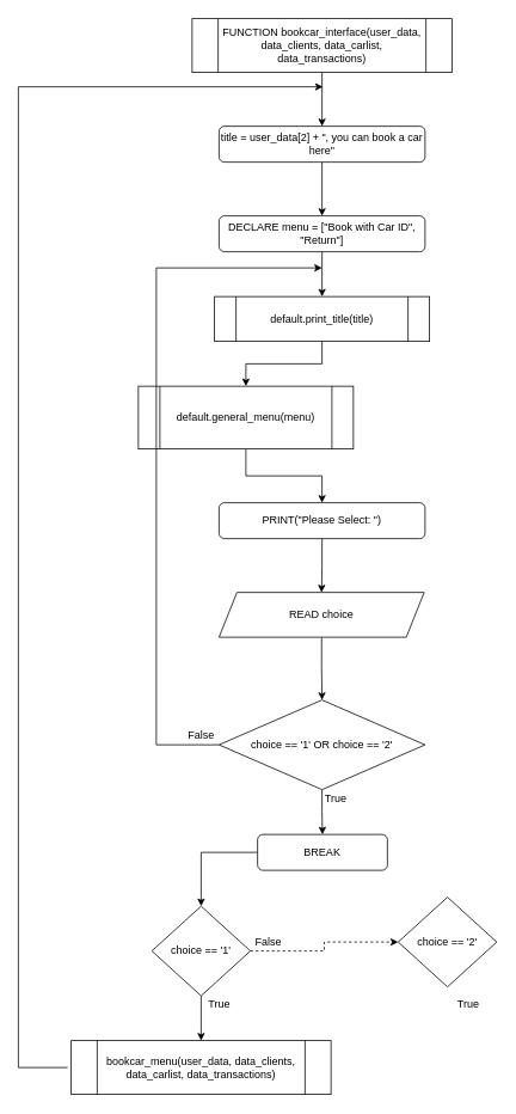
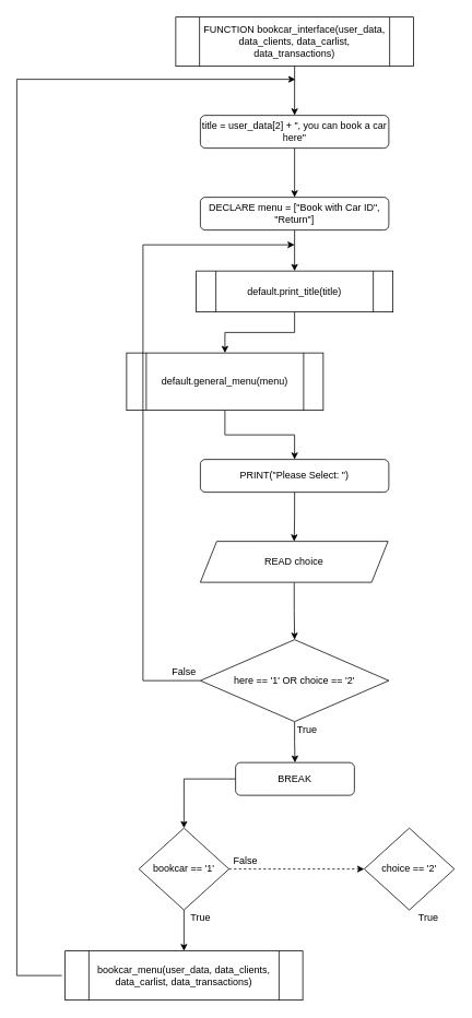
  <mxCell id="0" />
  <mxCell id="1" parent="0" />
  <mxCell id="2" value="" style="edgeStyle=orthogonalEdgeStyle;rounded=0;orthogonalLoop=1;jettySize=auto;html=1;" edge="1" parent="1" source="3" target="5"><mxGeometry relative="1" as="geometry" /></mxCell>
  <mxCell id="3" value="FUNCTION bookcar_interface(user_data, data_clients, data_carlist, data_transactions)" style="shape=process;whiteSpace=wrap;html=1;backgroundOutline=1;" vertex="1" parent="1"><mxGeometry x="214" y="20" width="290" height="60" as="geometry" /></mxCell>
  <mxCell id="4" value="" style="edgeStyle=orthogonalEdgeStyle;rounded=0;orthogonalLoop=1;jettySize=auto;html=1;" edge="1" parent="1" source="5" target="7"><mxGeometry relative="1" as="geometry" /></mxCell>
  <mxCell id="5" value="title = user_data[2] + &quot;, you can book a car here&quot;" style="rounded=1;whiteSpace=wrap;html=1;" vertex="1" parent="1"><mxGeometry x="244" y="140" width="230" height="40" as="geometry" /></mxCell>
  <mxCell id="6" value="" style="edgeStyle=orthogonalEdgeStyle;rounded=0;orthogonalLoop=1;jettySize=auto;html=1;" edge="1" parent="1" source="7" target="9"><mxGeometry relative="1" as="geometry" /></mxCell>
  <mxCell id="7" value="DECLARE menu = [&quot;Book with Car ID&quot;, &quot;Return&quot;]" style="rounded=1;whiteSpace=wrap;html=1;" vertex="1" parent="1"><mxGeometry x="244" y="240" width="230" height="40" as="geometry" /></mxCell>
  <mxCell id="8" value="" style="edgeStyle=orthogonalEdgeStyle;rounded=0;orthogonalLoop=1;jettySize=auto;html=1;" edge="1" parent="1" source="9" target="11"><mxGeometry relative="1" as="geometry" /></mxCell>
  <mxCell id="9" value="default.print_title(title)" style="shape=process;whiteSpace=wrap;html=1;backgroundOutline=1;" vertex="1" parent="1"><mxGeometry x="239" y="330" width="240" height="50" as="geometry" /></mxCell>
  <mxCell id="10" value="" style="edgeStyle=orthogonalEdgeStyle;rounded=0;orthogonalLoop=1;jettySize=auto;html=1;" edge="1" parent="1" source="11" target="13"><mxGeometry relative="1" as="geometry" /></mxCell>
  <mxCell id="11" value="default.general_menu(menu)" style="shape=process;whiteSpace=wrap;html=1;backgroundOutline=1;" vertex="1" parent="1"><mxGeometry x="154" y="430" width="240" height="70" as="geometry" /></mxCell>
  <mxCell id="12" value="" style="edgeStyle=orthogonalEdgeStyle;rounded=0;orthogonalLoop=1;jettySize=auto;html=1;" edge="1" parent="1" source="13" target="15"><mxGeometry relative="1" as="geometry" /></mxCell>
  <mxCell id="13" value="PRINT(&quot;Please Select: &quot;)" style="rounded=1;whiteSpace=wrap;html=1;" vertex="1" parent="1"><mxGeometry x="244" y="560" width="230" height="40" as="geometry" /></mxCell>
  <mxCell id="14" value="" style="edgeStyle=orthogonalEdgeStyle;rounded=0;orthogonalLoop=1;jettySize=auto;html=1;" edge="1" parent="1" source="15" target="18"><mxGeometry relative="1" as="geometry" /></mxCell>
  <mxCell id="15" value="READ choice" style="shape=parallelogram;perimeter=parallelogramPerimeter;whiteSpace=wrap;html=1;fixedSize=1;" vertex="1" parent="1"><mxGeometry x="244" y="660" width="229" height="50" as="geometry" /></mxCell>
  <mxCell id="16" value="" style="edgeStyle=orthogonalEdgeStyle;rounded=0;orthogonalLoop=1;jettySize=auto;html=1;" edge="1" parent="1" source="18" target="20"><mxGeometry relative="1" as="geometry" /></mxCell>
  <mxCell id="17" style="edgeStyle=orthogonalEdgeStyle;rounded=0;orthogonalLoop=1;jettySize=auto;html=1;" edge="1" parent="1" source="18"><mxGeometry relative="1" as="geometry"><mxPoint x="359" y="298" as="targetPoint" /><Array as="points"><mxPoint x="174" y="830" /><mxPoint x="174" y="298" /></Array></mxGeometry></mxCell>
- <mxCell id="18" value="choice == '1' OR choice == '2'" style="rhombus;whiteSpace=wrap;html=1;" vertex="1" parent="1"><mxGeometry x="244" y="780" width="230" height="100" as="geometry" /></mxCell>
+ <mxCell id="18" value="here == '1' OR choice == '2'" style="rhombus;whiteSpace=wrap;html=1;" vertex="1" parent="1"><mxGeometry x="244" y="780" width="230" height="100" as="geometry" /></mxCell>
  <mxCell id="19" style="edgeStyle=orthogonalEdgeStyle;rounded=0;orthogonalLoop=1;jettySize=auto;html=1;entryX=0.5;entryY=0;entryDx=0;entryDy=0;" edge="1" parent="1" source="20" target="25"><mxGeometry relative="1" as="geometry" /></mxCell>
  <mxCell id="20" value="BREAK" style="rounded=1;whiteSpace=wrap;html=1;" vertex="1" parent="1"><mxGeometry x="287" y="930" width="145" height="40" as="geometry" /></mxCell>
  <mxCell id="21" value="True" style="text;html=1;align=center;verticalAlign=middle;resizable=0;points=[];autosize=1;strokeColor=none;" vertex="1" parent="1"><mxGeometry x="354" y="880" width="40" height="20" as="geometry" /></mxCell>
  <mxCell id="22" value="False" style="text;html=1;align=center;verticalAlign=middle;resizable=0;points=[];autosize=1;strokeColor=none;" vertex="1" parent="1"><mxGeometry x="204" y="810" width="40" height="20" as="geometry" /></mxCell>
  <mxCell id="23" style="edgeStyle=orthogonalEdgeStyle;rounded=0;orthogonalLoop=1;jettySize=auto;html=1;entryX=0;entryY=0.5;entryDx=0;entryDy=0;dashed=1;" edge="1" parent="1" source="25" target="26"><mxGeometry relative="1" as="geometry" /></mxCell>
  <mxCell id="24" value="" style="edgeStyle=orthogonalEdgeStyle;rounded=0;orthogonalLoop=1;jettySize=auto;html=1;" edge="1" parent="1" source="25" target="29"><mxGeometry relative="1" as="geometry" /></mxCell>
- <mxCell id="25" value="choice == '1'" style="rhombus;whiteSpace=wrap;html=1;" vertex="1" parent="1"><mxGeometry x="169" y="1010" width="110" height="100" as="geometry" /></mxCell>
- <mxCell id="26" value="choice == '2'" style="rhombus;whiteSpace=wrap;html=1;" vertex="1" parent="1"><mxGeometry x="444" y="1000" width="110" height="100" as="geometry" /></mxCell>
+ <mxCell id="25" value="bookcar == '1'" style="rhombus;whiteSpace=wrap;html=1;" vertex="1" parent="1"><mxGeometry x="169" y="1010" width="110" height="100" as="geometry" /></mxCell>
+ <mxCell id="26" value="choice == '2'" style="rhombus;whiteSpace=wrap;html=1;" vertex="1" parent="1"><mxGeometry x="444" y="1010" width="110" height="100" as="geometry" /></mxCell>
  <mxCell id="27" value="False" style="text;html=1;align=center;verticalAlign=middle;resizable=0;points=[];autosize=1;strokeColor=none;" vertex="1" parent="1"><mxGeometry x="279" y="1040" width="40" height="20" as="geometry" /></mxCell>
  <mxCell id="28" style="edgeStyle=orthogonalEdgeStyle;rounded=0;orthogonalLoop=1;jettySize=auto;html=1;" edge="1" parent="1"><mxGeometry relative="1" as="geometry"><mxPoint x="360" y="96" as="targetPoint" /><mxPoint x="75" y="1190" as="sourcePoint" /><Array as="points"><mxPoint x="20" y="1190" /><mxPoint x="20" y="96" /></Array></mxGeometry></mxCell>
  <mxCell id="29" value="bookcar_menu(user_data, data_clients, data_carlist, data_transactions)" style="shape=process;whiteSpace=wrap;html=1;backgroundOutline=1;" vertex="1" parent="1"><mxGeometry x="79" y="1160" width="290" height="60" as="geometry" /></mxCell>
  <mxCell id="30" value="True" style="text;html=1;align=center;verticalAlign=middle;resizable=0;points=[];autosize=1;strokeColor=none;" vertex="1" parent="1"><mxGeometry x="224" y="1110" width="40" height="20" as="geometry" /></mxCell>
  <mxCell id="31" value="True" style="text;html=1;align=center;verticalAlign=middle;resizable=0;points=[];autosize=1;strokeColor=none;" vertex="1" parent="1"><mxGeometry x="502" y="1110" width="40" height="20" as="geometry" /></mxCell>
